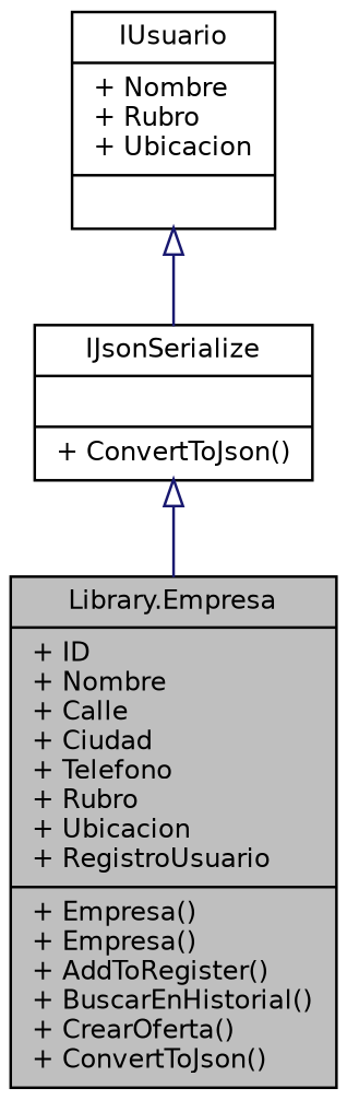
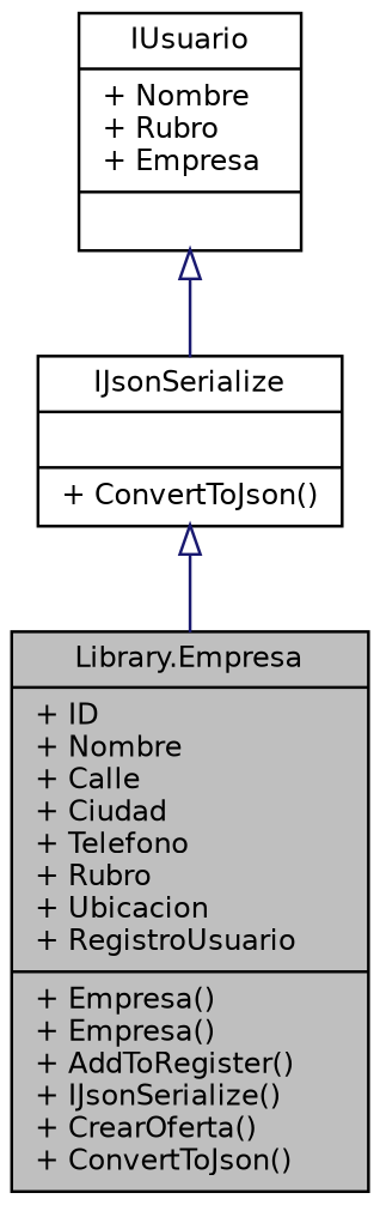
  digraph {
    node [color=black fillcolor=white fontname=Helvetica fontsize=10 shape=record style=filled]
    edge [arrowtail=onormal color=midnightblue dir=back fontname=Helvetica fontsize=10 labelfontname=Helvetica labelfontsize=10 style=solid]
-   n1 [fillcolor=grey75 fontcolor=black height=0.2 label="{Library.Empresa\n|+ ID\l+ Nombre\l+ Calle\l+ Ciudad\l+ Telefono\l+ Rubro\l+ Ubicacion\l+ RegistroUsuario\l|+ Empresa()\l+ Empresa()\l+ AddToRegister()\l+ BuscarEnHistorial()\l+ CrearOferta()\l+ ConvertToJson()\l}" width=0.4]
+   n1 [fillcolor=grey75 fontcolor=black height=0.2 label="{Library.Empresa\n|+ ID\l+ Nombre\l+ Calle\l+ Ciudad\l+ Telefono\l+ Rubro\l+ Ubicacion\l+ RegistroUsuario\l|+ Empresa()\l+ Empresa()\l+ AddToRegister()\l+ IJsonSerialize()\l+ CrearOferta()\l+ ConvertToJson()\l}" width=0.4]
    n2 [height=0.2 label="{IJsonSerialize\n||+ ConvertToJson()\l}" width=0.4]
-   n3 [height=0.2 label="{IUsuario\n|+ Nombre\l+ Rubro\l+ Ubicacion\l|}" width=0.4]
+   n3 [height=0.2 label="{IUsuario\n|+ Nombre\l+ Rubro\l+ Empresa\l|}" width=0.4]
    n2 -> n1
    n3 -> n2
  }
